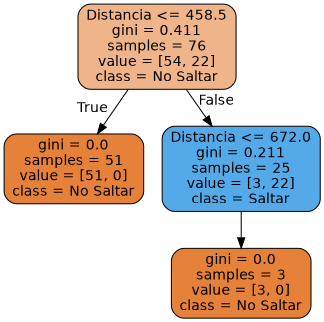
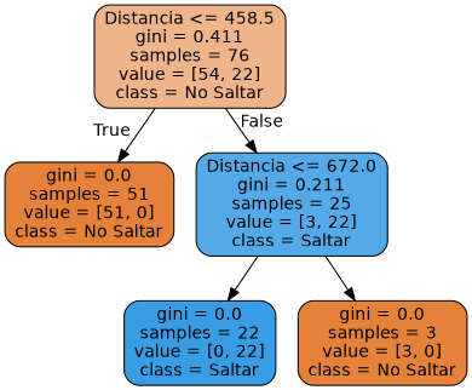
  digraph {
    node [color=black fillcolor="#e58139" fontname=helvetica shape=box style="filled, rounded"]
    edge [fontname=helvetica]
    n1 [fillcolor="#f0b48a" label="Distancia <= 458.5\ngini = 0.411\nsamples = 76\nvalue = [54, 22]\nclass = No Saltar"]
    n2 [label="gini = 0.0\nsamples = 51\nvalue = [51, 0]\nclass = No Saltar"]
    n3 [fillcolor="#54aae9" label="Distancia <= 672.0\ngini = 0.211\nsamples = 25\nvalue = [3, 22]\nclass = Saltar"]
+   n4 [fillcolor="#399de5" label="gini = 0.0\nsamples = 22\nvalue = [0, 22]\nclass = Saltar"]
    n5 [label="gini = 0.0\nsamples = 3\nvalue = [3, 0]\nclass = No Saltar"]
    n1 -> n2 [headlabel=True labelangle=45 labeldistance=2.5]
    n1 -> n3 [headlabel=False labelangle=-45 labeldistance=2.5]
+   n3 -> n4
    n3 -> n5
  }
